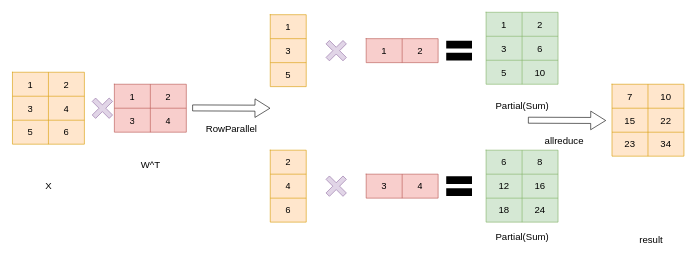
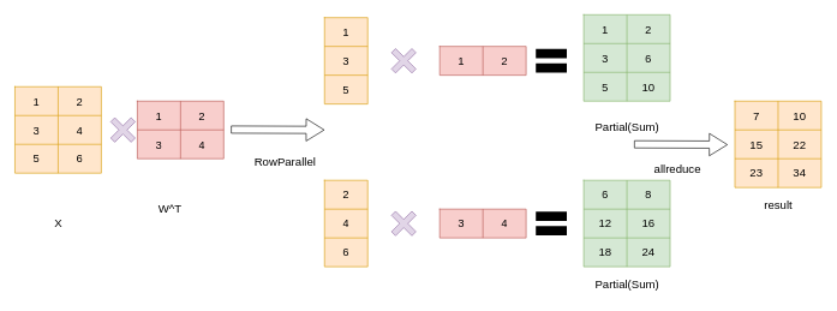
  <mxCell id="0" />
  <mxCell id="1" parent="0" />
  <mxCell id="2" value="" style="shape=table;startSize=0;container=1;collapsible=0;childLayout=tableLayout;fontSize=16;fillColor=#ffe6cc;strokeColor=#d79b00;" vertex="1" parent="1"><mxGeometry x="20" y="120" width="120" height="120" as="geometry" /></mxCell>
  <mxCell id="3" value="" style="shape=tableRow;horizontal=0;startSize=0;swimlaneHead=0;swimlaneBody=0;strokeColor=inherit;top=0;left=0;bottom=0;right=0;collapsible=0;dropTarget=0;fillColor=none;points=[[0,0.5],[1,0.5]];portConstraint=eastwest;fontSize=16;" vertex="1" parent="2"><mxGeometry width="120" height="40" as="geometry" /></mxCell>
  <mxCell id="4" value="1" style="shape=partialRectangle;html=1;whiteSpace=wrap;connectable=0;strokeColor=inherit;overflow=hidden;fillColor=none;top=0;left=0;bottom=0;right=0;pointerEvents=1;fontSize=16;" vertex="1" parent="3"><mxGeometry width="60" height="40" as="geometry"><mxRectangle width="60" height="40" as="alternateBounds" /></mxGeometry></mxCell>
  <mxCell id="5" value="2" style="shape=partialRectangle;html=1;whiteSpace=wrap;connectable=0;strokeColor=inherit;overflow=hidden;fillColor=none;top=0;left=0;bottom=0;right=0;pointerEvents=1;fontSize=16;" vertex="1" parent="3"><mxGeometry x="60" width="60" height="40" as="geometry"><mxRectangle width="60" height="40" as="alternateBounds" /></mxGeometry></mxCell>
  <mxCell id="6" value="" style="shape=tableRow;horizontal=0;startSize=0;swimlaneHead=0;swimlaneBody=0;strokeColor=inherit;top=0;left=0;bottom=0;right=0;collapsible=0;dropTarget=0;fillColor=none;points=[[0,0.5],[1,0.5]];portConstraint=eastwest;fontSize=16;" vertex="1" parent="2"><mxGeometry y="40" width="120" height="40" as="geometry" /></mxCell>
  <mxCell id="7" value="3" style="shape=partialRectangle;html=1;whiteSpace=wrap;connectable=0;strokeColor=inherit;overflow=hidden;fillColor=none;top=0;left=0;bottom=0;right=0;pointerEvents=1;fontSize=16;" vertex="1" parent="6"><mxGeometry width="60" height="40" as="geometry"><mxRectangle width="60" height="40" as="alternateBounds" /></mxGeometry></mxCell>
  <mxCell id="8" value="4" style="shape=partialRectangle;html=1;whiteSpace=wrap;connectable=0;strokeColor=inherit;overflow=hidden;fillColor=none;top=0;left=0;bottom=0;right=0;pointerEvents=1;fontSize=16;" vertex="1" parent="6"><mxGeometry x="60" width="60" height="40" as="geometry"><mxRectangle width="60" height="40" as="alternateBounds" /></mxGeometry></mxCell>
  <mxCell id="9" value="" style="shape=tableRow;horizontal=0;startSize=0;swimlaneHead=0;swimlaneBody=0;strokeColor=inherit;top=0;left=0;bottom=0;right=0;collapsible=0;dropTarget=0;fillColor=none;points=[[0,0.5],[1,0.5]];portConstraint=eastwest;fontSize=16;" vertex="1" parent="2"><mxGeometry y="80" width="120" height="40" as="geometry" /></mxCell>
  <mxCell id="10" value="5" style="shape=partialRectangle;html=1;whiteSpace=wrap;connectable=0;strokeColor=inherit;overflow=hidden;fillColor=none;top=0;left=0;bottom=0;right=0;pointerEvents=1;fontSize=16;" vertex="1" parent="9"><mxGeometry width="60" height="40" as="geometry"><mxRectangle width="60" height="40" as="alternateBounds" /></mxGeometry></mxCell>
  <mxCell id="11" value="6" style="shape=partialRectangle;html=1;whiteSpace=wrap;connectable=0;strokeColor=inherit;overflow=hidden;fillColor=none;top=0;left=0;bottom=0;right=0;pointerEvents=1;fontSize=16;" vertex="1" parent="9"><mxGeometry x="60" width="60" height="40" as="geometry"><mxRectangle width="60" height="40" as="alternateBounds" /></mxGeometry></mxCell>
  <mxCell id="12" value="" style="shape=table;startSize=0;container=1;collapsible=0;childLayout=tableLayout;fontSize=16;fillColor=#f8cecc;strokeColor=#b85450;" vertex="1" parent="1"><mxGeometry x="190" y="140" width="120" height="80" as="geometry" /></mxCell>
  <mxCell id="13" value="" style="shape=tableRow;horizontal=0;startSize=0;swimlaneHead=0;swimlaneBody=0;strokeColor=inherit;top=0;left=0;bottom=0;right=0;collapsible=0;dropTarget=0;fillColor=none;points=[[0,0.5],[1,0.5]];portConstraint=eastwest;fontSize=16;" vertex="1" parent="12"><mxGeometry width="120" height="40" as="geometry" /></mxCell>
  <mxCell id="14" value="1" style="shape=partialRectangle;html=1;whiteSpace=wrap;connectable=0;strokeColor=inherit;overflow=hidden;fillColor=none;top=0;left=0;bottom=0;right=0;pointerEvents=1;fontSize=16;" vertex="1" parent="13"><mxGeometry width="60" height="40" as="geometry"><mxRectangle width="60" height="40" as="alternateBounds" /></mxGeometry></mxCell>
  <mxCell id="15" value="2" style="shape=partialRectangle;html=1;whiteSpace=wrap;connectable=0;strokeColor=inherit;overflow=hidden;fillColor=none;top=0;left=0;bottom=0;right=0;pointerEvents=1;fontSize=16;" vertex="1" parent="13"><mxGeometry x="60" width="60" height="40" as="geometry"><mxRectangle width="60" height="40" as="alternateBounds" /></mxGeometry></mxCell>
  <mxCell id="16" value="" style="shape=tableRow;horizontal=0;startSize=0;swimlaneHead=0;swimlaneBody=0;strokeColor=inherit;top=0;left=0;bottom=0;right=0;collapsible=0;dropTarget=0;fillColor=none;points=[[0,0.5],[1,0.5]];portConstraint=eastwest;fontSize=16;" vertex="1" parent="12"><mxGeometry y="40" width="120" height="40" as="geometry" /></mxCell>
  <mxCell id="17" value="3" style="shape=partialRectangle;html=1;whiteSpace=wrap;connectable=0;strokeColor=inherit;overflow=hidden;fillColor=none;top=0;left=0;bottom=0;right=0;pointerEvents=1;fontSize=16;" vertex="1" parent="16"><mxGeometry width="60" height="40" as="geometry"><mxRectangle width="60" height="40" as="alternateBounds" /></mxGeometry></mxCell>
  <mxCell id="18" value="4" style="shape=partialRectangle;html=1;whiteSpace=wrap;connectable=0;strokeColor=inherit;overflow=hidden;fillColor=none;top=0;left=0;bottom=0;right=0;pointerEvents=1;fontSize=16;" vertex="1" parent="16"><mxGeometry x="60" width="60" height="40" as="geometry"><mxRectangle width="60" height="40" as="alternateBounds" /></mxGeometry></mxCell>
  <mxCell id="19" value="X" style="text;html=1;align=center;verticalAlign=middle;resizable=0;points=[];autosize=1;strokeColor=none;fillColor=none;fontSize=16;" vertex="1" parent="1"><mxGeometry x="65" y="295" width="30" height="30" as="geometry" /></mxCell>
- <mxCell id="20" value="W^T" style="text;html=1;align=center;verticalAlign=middle;resizable=0;points=[];autosize=1;strokeColor=none;fillColor=none;fontSize=16;" vertex="1" parent="1"><mxGeometry x="220" y="260" width="60" height="30" as="geometry" /></mxCell>
+ <mxCell id="20" value="W^T" style="text;html=1;align=center;verticalAlign=middle;resizable=0;points=[];autosize=1;strokeColor=none;fillColor=none;fontSize=16;" vertex="1" parent="1"><mxGeometry x="205" y="275" width="60" height="30" as="geometry" /></mxCell>
  <mxCell id="21" value="" style="shape=flexArrow;endArrow=classic;html=1;rounded=0;fontSize=12;startSize=8;endSize=8;curved=1;" edge="1" parent="1"><mxGeometry width="50" height="50" relative="1" as="geometry"><mxPoint x="320" y="179.5" as="sourcePoint" /><mxPoint x="450" y="180" as="targetPoint" /></mxGeometry></mxCell>
- <mxCell id="22" value="RowParallel" style="text;html=1;align=center;verticalAlign=middle;resizable=0;points=[];autosize=1;strokeColor=none;fillColor=none;fontSize=16;" vertex="1" parent="1"><mxGeometry x="330" y="200" width="110" height="30" as="geometry" /></mxCell>
+ <mxCell id="22" value="RowParallel" style="text;html=1;align=center;verticalAlign=middle;resizable=0;points=[];autosize=1;strokeColor=none;fillColor=none;fontSize=16;" vertex="1" parent="1"><mxGeometry x="340" y="210" width="110" height="30" as="geometry" /></mxCell>
  <mxCell id="23" value="" style="shape=table;startSize=0;container=1;collapsible=0;childLayout=tableLayout;fontSize=16;fillColor=#ffe6cc;strokeColor=#d79b00;" vertex="1" parent="1"><mxGeometry x="450" y="24" width="60" height="120" as="geometry" /></mxCell>
  <mxCell id="24" value="" style="shape=tableRow;horizontal=0;startSize=0;swimlaneHead=0;swimlaneBody=0;strokeColor=inherit;top=0;left=0;bottom=0;right=0;collapsible=0;dropTarget=0;fillColor=none;points=[[0,0.5],[1,0.5]];portConstraint=eastwest;fontSize=16;" vertex="1" parent="23"><mxGeometry width="60" height="40" as="geometry" /></mxCell>
  <mxCell id="25" value="1" style="shape=partialRectangle;html=1;whiteSpace=wrap;connectable=0;strokeColor=inherit;overflow=hidden;fillColor=none;top=0;left=0;bottom=0;right=0;pointerEvents=1;fontSize=16;" vertex="1" parent="24"><mxGeometry width="60" height="40" as="geometry"><mxRectangle width="60" height="40" as="alternateBounds" /></mxGeometry></mxCell>
  <mxCell id="26" value="" style="shape=tableRow;horizontal=0;startSize=0;swimlaneHead=0;swimlaneBody=0;strokeColor=inherit;top=0;left=0;bottom=0;right=0;collapsible=0;dropTarget=0;fillColor=none;points=[[0,0.5],[1,0.5]];portConstraint=eastwest;fontSize=16;" vertex="1" parent="23"><mxGeometry y="40" width="60" height="40" as="geometry" /></mxCell>
  <mxCell id="27" value="3" style="shape=partialRectangle;html=1;whiteSpace=wrap;connectable=0;strokeColor=inherit;overflow=hidden;fillColor=none;top=0;left=0;bottom=0;right=0;pointerEvents=1;fontSize=16;" vertex="1" parent="26"><mxGeometry width="60" height="40" as="geometry"><mxRectangle width="60" height="40" as="alternateBounds" /></mxGeometry></mxCell>
  <mxCell id="28" value="" style="shape=tableRow;horizontal=0;startSize=0;swimlaneHead=0;swimlaneBody=0;strokeColor=inherit;top=0;left=0;bottom=0;right=0;collapsible=0;dropTarget=0;fillColor=none;points=[[0,0.5],[1,0.5]];portConstraint=eastwest;fontSize=16;" vertex="1" parent="23"><mxGeometry y="80" width="60" height="40" as="geometry" /></mxCell>
  <mxCell id="29" value="5" style="shape=partialRectangle;html=1;whiteSpace=wrap;connectable=0;strokeColor=inherit;overflow=hidden;fillColor=none;top=0;left=0;bottom=0;right=0;pointerEvents=1;fontSize=16;" vertex="1" parent="28"><mxGeometry width="60" height="40" as="geometry"><mxRectangle width="60" height="40" as="alternateBounds" /></mxGeometry></mxCell>
  <mxCell id="30" value="" style="shape=cross;whiteSpace=wrap;html=1;rotation=45;fillColor=#e1d5e7;strokeColor=#9673a6;" vertex="1" parent="1"><mxGeometry x="150" y="160" width="40" height="40" as="geometry" /></mxCell>
  <mxCell id="31" value="" style="shape=cross;whiteSpace=wrap;html=1;rotation=45;fillColor=#e1d5e7;strokeColor=#9673a6;" vertex="1" parent="1"><mxGeometry x="540.004" y="64.004" width="40" height="40" as="geometry" /></mxCell>
  <mxCell id="32" value="" style="shape=cross;whiteSpace=wrap;html=1;rotation=45;fillColor=#e1d5e7;strokeColor=#9673a6;" vertex="1" parent="1"><mxGeometry x="540.004" y="290.004" width="40" height="40" as="geometry" /></mxCell>
  <mxCell id="33" value="" style="shape=table;startSize=0;container=1;collapsible=0;childLayout=tableLayout;fontSize=16;fillColor=#ffe6cc;strokeColor=#d79b00;" vertex="1" parent="1"><mxGeometry x="450" y="250" width="60" height="120" as="geometry" /></mxCell>
  <mxCell id="34" value="" style="shape=tableRow;horizontal=0;startSize=0;swimlaneHead=0;swimlaneBody=0;strokeColor=inherit;top=0;left=0;bottom=0;right=0;collapsible=0;dropTarget=0;fillColor=none;points=[[0,0.5],[1,0.5]];portConstraint=eastwest;fontSize=16;" vertex="1" parent="33"><mxGeometry width="60" height="40" as="geometry" /></mxCell>
  <mxCell id="35" value="2" style="shape=partialRectangle;html=1;whiteSpace=wrap;connectable=0;strokeColor=inherit;overflow=hidden;fillColor=none;top=0;left=0;bottom=0;right=0;pointerEvents=1;fontSize=16;" vertex="1" parent="34"><mxGeometry width="60" height="40" as="geometry"><mxRectangle width="60" height="40" as="alternateBounds" /></mxGeometry></mxCell>
  <mxCell id="36" value="" style="shape=tableRow;horizontal=0;startSize=0;swimlaneHead=0;swimlaneBody=0;strokeColor=inherit;top=0;left=0;bottom=0;right=0;collapsible=0;dropTarget=0;fillColor=none;points=[[0,0.5],[1,0.5]];portConstraint=eastwest;fontSize=16;" vertex="1" parent="33"><mxGeometry y="40" width="60" height="40" as="geometry" /></mxCell>
  <mxCell id="37" value="4" style="shape=partialRectangle;html=1;whiteSpace=wrap;connectable=0;strokeColor=inherit;overflow=hidden;fillColor=none;top=0;left=0;bottom=0;right=0;pointerEvents=1;fontSize=16;" vertex="1" parent="36"><mxGeometry width="60" height="40" as="geometry"><mxRectangle width="60" height="40" as="alternateBounds" /></mxGeometry></mxCell>
  <mxCell id="38" value="" style="shape=tableRow;horizontal=0;startSize=0;swimlaneHead=0;swimlaneBody=0;strokeColor=inherit;top=0;left=0;bottom=0;right=0;collapsible=0;dropTarget=0;fillColor=none;points=[[0,0.5],[1,0.5]];portConstraint=eastwest;fontSize=16;" vertex="1" parent="33"><mxGeometry y="80" width="60" height="40" as="geometry" /></mxCell>
  <mxCell id="39" value="6" style="shape=partialRectangle;html=1;whiteSpace=wrap;connectable=0;strokeColor=inherit;overflow=hidden;fillColor=none;top=0;left=0;bottom=0;right=0;pointerEvents=1;fontSize=16;" vertex="1" parent="38"><mxGeometry width="60" height="40" as="geometry"><mxRectangle width="60" height="40" as="alternateBounds" /></mxGeometry></mxCell>
  <mxCell id="40" value="" style="shape=partialRectangle;whiteSpace=wrap;html=1;left=0;right=0;fillColor=none;strokeWidth=13;" vertex="1" parent="1"><mxGeometry x="750" y="74" width="30" height="20" as="geometry" /></mxCell>
  <mxCell id="41" value="" style="shape=partialRectangle;whiteSpace=wrap;html=1;left=0;right=0;fillColor=none;strokeWidth=13;" vertex="1" parent="1"><mxGeometry x="750" y="300" width="30" height="20" as="geometry" /></mxCell>
  <mxCell id="42" value="" style="shape=table;startSize=0;container=1;collapsible=0;childLayout=tableLayout;fontSize=16;fillColor=#d5e8d4;strokeColor=#82b366;" vertex="1" parent="1"><mxGeometry x="810" y="20" width="120" height="120" as="geometry" /></mxCell>
  <mxCell id="43" value="" style="shape=tableRow;horizontal=0;startSize=0;swimlaneHead=0;swimlaneBody=0;strokeColor=inherit;top=0;left=0;bottom=0;right=0;collapsible=0;dropTarget=0;fillColor=none;points=[[0,0.5],[1,0.5]];portConstraint=eastwest;fontSize=16;" vertex="1" parent="42"><mxGeometry width="120" height="40" as="geometry" /></mxCell>
  <mxCell id="44" value="1" style="shape=partialRectangle;html=1;whiteSpace=wrap;connectable=0;strokeColor=inherit;overflow=hidden;fillColor=none;top=0;left=0;bottom=0;right=0;pointerEvents=1;fontSize=16;" vertex="1" parent="43"><mxGeometry width="60" height="40" as="geometry"><mxRectangle width="60" height="40" as="alternateBounds" /></mxGeometry></mxCell>
  <mxCell id="45" value="2" style="shape=partialRectangle;html=1;whiteSpace=wrap;connectable=0;strokeColor=inherit;overflow=hidden;fillColor=none;top=0;left=0;bottom=0;right=0;pointerEvents=1;fontSize=16;" vertex="1" parent="43"><mxGeometry x="60" width="60" height="40" as="geometry"><mxRectangle width="60" height="40" as="alternateBounds" /></mxGeometry></mxCell>
  <mxCell id="46" value="" style="shape=tableRow;horizontal=0;startSize=0;swimlaneHead=0;swimlaneBody=0;strokeColor=inherit;top=0;left=0;bottom=0;right=0;collapsible=0;dropTarget=0;fillColor=none;points=[[0,0.5],[1,0.5]];portConstraint=eastwest;fontSize=16;" vertex="1" parent="42"><mxGeometry y="40" width="120" height="40" as="geometry" /></mxCell>
  <mxCell id="47" value="3" style="shape=partialRectangle;html=1;whiteSpace=wrap;connectable=0;strokeColor=inherit;overflow=hidden;fillColor=none;top=0;left=0;bottom=0;right=0;pointerEvents=1;fontSize=16;" vertex="1" parent="46"><mxGeometry width="60" height="40" as="geometry"><mxRectangle width="60" height="40" as="alternateBounds" /></mxGeometry></mxCell>
  <mxCell id="48" value="6" style="shape=partialRectangle;html=1;whiteSpace=wrap;connectable=0;strokeColor=inherit;overflow=hidden;fillColor=none;top=0;left=0;bottom=0;right=0;pointerEvents=1;fontSize=16;" vertex="1" parent="46"><mxGeometry x="60" width="60" height="40" as="geometry"><mxRectangle width="60" height="40" as="alternateBounds" /></mxGeometry></mxCell>
  <mxCell id="49" value="" style="shape=tableRow;horizontal=0;startSize=0;swimlaneHead=0;swimlaneBody=0;strokeColor=inherit;top=0;left=0;bottom=0;right=0;collapsible=0;dropTarget=0;fillColor=none;points=[[0,0.5],[1,0.5]];portConstraint=eastwest;fontSize=16;" vertex="1" parent="42"><mxGeometry y="80" width="120" height="40" as="geometry" /></mxCell>
  <mxCell id="50" value="5" style="shape=partialRectangle;html=1;whiteSpace=wrap;connectable=0;strokeColor=inherit;overflow=hidden;fillColor=none;top=0;left=0;bottom=0;right=0;pointerEvents=1;fontSize=16;" vertex="1" parent="49"><mxGeometry width="60" height="40" as="geometry"><mxRectangle width="60" height="40" as="alternateBounds" /></mxGeometry></mxCell>
  <mxCell id="51" value="10" style="shape=partialRectangle;html=1;whiteSpace=wrap;connectable=0;strokeColor=inherit;overflow=hidden;fillColor=none;top=0;left=0;bottom=0;right=0;pointerEvents=1;fontSize=16;" vertex="1" parent="49"><mxGeometry x="60" width="60" height="40" as="geometry"><mxRectangle width="60" height="40" as="alternateBounds" /></mxGeometry></mxCell>
  <mxCell id="52" value="" style="shape=table;startSize=0;container=1;collapsible=0;childLayout=tableLayout;fontSize=16;fillColor=#d5e8d4;strokeColor=#82b366;" vertex="1" parent="1"><mxGeometry x="810" y="250" width="120" height="120" as="geometry" /></mxCell>
  <mxCell id="53" value="" style="shape=tableRow;horizontal=0;startSize=0;swimlaneHead=0;swimlaneBody=0;strokeColor=inherit;top=0;left=0;bottom=0;right=0;collapsible=0;dropTarget=0;fillColor=none;points=[[0,0.5],[1,0.5]];portConstraint=eastwest;fontSize=16;" vertex="1" parent="52"><mxGeometry width="120" height="40" as="geometry" /></mxCell>
  <mxCell id="54" value="6" style="shape=partialRectangle;html=1;whiteSpace=wrap;connectable=0;strokeColor=inherit;overflow=hidden;fillColor=none;top=0;left=0;bottom=0;right=0;pointerEvents=1;fontSize=16;" vertex="1" parent="53"><mxGeometry width="60" height="40" as="geometry"><mxRectangle width="60" height="40" as="alternateBounds" /></mxGeometry></mxCell>
  <mxCell id="55" value="8" style="shape=partialRectangle;html=1;whiteSpace=wrap;connectable=0;strokeColor=inherit;overflow=hidden;fillColor=none;top=0;left=0;bottom=0;right=0;pointerEvents=1;fontSize=16;" vertex="1" parent="53"><mxGeometry x="60" width="60" height="40" as="geometry"><mxRectangle width="60" height="40" as="alternateBounds" /></mxGeometry></mxCell>
  <mxCell id="56" value="" style="shape=tableRow;horizontal=0;startSize=0;swimlaneHead=0;swimlaneBody=0;strokeColor=inherit;top=0;left=0;bottom=0;right=0;collapsible=0;dropTarget=0;fillColor=none;points=[[0,0.5],[1,0.5]];portConstraint=eastwest;fontSize=16;" vertex="1" parent="52"><mxGeometry y="40" width="120" height="40" as="geometry" /></mxCell>
  <mxCell id="57" value="12" style="shape=partialRectangle;html=1;whiteSpace=wrap;connectable=0;strokeColor=inherit;overflow=hidden;fillColor=none;top=0;left=0;bottom=0;right=0;pointerEvents=1;fontSize=16;" vertex="1" parent="56"><mxGeometry width="60" height="40" as="geometry"><mxRectangle width="60" height="40" as="alternateBounds" /></mxGeometry></mxCell>
  <mxCell id="58" value="16" style="shape=partialRectangle;html=1;whiteSpace=wrap;connectable=0;strokeColor=inherit;overflow=hidden;fillColor=none;top=0;left=0;bottom=0;right=0;pointerEvents=1;fontSize=16;" vertex="1" parent="56"><mxGeometry x="60" width="60" height="40" as="geometry"><mxRectangle width="60" height="40" as="alternateBounds" /></mxGeometry></mxCell>
  <mxCell id="59" value="" style="shape=tableRow;horizontal=0;startSize=0;swimlaneHead=0;swimlaneBody=0;strokeColor=inherit;top=0;left=0;bottom=0;right=0;collapsible=0;dropTarget=0;fillColor=none;points=[[0,0.5],[1,0.5]];portConstraint=eastwest;fontSize=16;" vertex="1" parent="52"><mxGeometry y="80" width="120" height="40" as="geometry" /></mxCell>
  <mxCell id="60" value="18" style="shape=partialRectangle;html=1;whiteSpace=wrap;connectable=0;strokeColor=inherit;overflow=hidden;fillColor=none;top=0;left=0;bottom=0;right=0;pointerEvents=1;fontSize=16;" vertex="1" parent="59"><mxGeometry width="60" height="40" as="geometry"><mxRectangle width="60" height="40" as="alternateBounds" /></mxGeometry></mxCell>
  <mxCell id="61" value="24" style="shape=partialRectangle;html=1;whiteSpace=wrap;connectable=0;strokeColor=inherit;overflow=hidden;fillColor=none;top=0;left=0;bottom=0;right=0;pointerEvents=1;fontSize=16;" vertex="1" parent="59"><mxGeometry x="60" width="60" height="40" as="geometry"><mxRectangle width="60" height="40" as="alternateBounds" /></mxGeometry></mxCell>
  <mxCell id="62" value="Partial(Sum)" style="text;html=1;align=center;verticalAlign=middle;resizable=0;points=[];autosize=1;strokeColor=none;fillColor=none;fontSize=16;" vertex="1" parent="1"><mxGeometry x="815" y="160" width="110" height="30" as="geometry" /></mxCell>
  <mxCell id="63" value="" style="shape=table;startSize=0;container=1;collapsible=0;childLayout=tableLayout;fontSize=16;fillColor=#ffe6cc;strokeColor=#d79b00;" vertex="1" parent="1"><mxGeometry x="1020" y="140" width="120" height="120" as="geometry" /></mxCell>
  <mxCell id="64" value="" style="shape=tableRow;horizontal=0;startSize=0;swimlaneHead=0;swimlaneBody=0;strokeColor=inherit;top=0;left=0;bottom=0;right=0;collapsible=0;dropTarget=0;fillColor=none;points=[[0,0.5],[1,0.5]];portConstraint=eastwest;fontSize=16;" vertex="1" parent="63"><mxGeometry width="120" height="40" as="geometry" /></mxCell>
  <mxCell id="65" value="7" style="shape=partialRectangle;html=1;whiteSpace=wrap;connectable=0;strokeColor=inherit;overflow=hidden;fillColor=none;top=0;left=0;bottom=0;right=0;pointerEvents=1;fontSize=16;" vertex="1" parent="64"><mxGeometry width="60" height="40" as="geometry"><mxRectangle width="60" height="40" as="alternateBounds" /></mxGeometry></mxCell>
  <mxCell id="66" value="10" style="shape=partialRectangle;html=1;whiteSpace=wrap;connectable=0;strokeColor=inherit;overflow=hidden;fillColor=none;top=0;left=0;bottom=0;right=0;pointerEvents=1;fontSize=16;" vertex="1" parent="64"><mxGeometry x="60" width="60" height="40" as="geometry"><mxRectangle width="60" height="40" as="alternateBounds" /></mxGeometry></mxCell>
  <mxCell id="67" value="" style="shape=tableRow;horizontal=0;startSize=0;swimlaneHead=0;swimlaneBody=0;strokeColor=inherit;top=0;left=0;bottom=0;right=0;collapsible=0;dropTarget=0;fillColor=none;points=[[0,0.5],[1,0.5]];portConstraint=eastwest;fontSize=16;" vertex="1" parent="63"><mxGeometry y="40" width="120" height="40" as="geometry" /></mxCell>
  <mxCell id="68" value="15" style="shape=partialRectangle;html=1;whiteSpace=wrap;connectable=0;strokeColor=inherit;overflow=hidden;fillColor=none;top=0;left=0;bottom=0;right=0;pointerEvents=1;fontSize=16;" vertex="1" parent="67"><mxGeometry width="60" height="40" as="geometry"><mxRectangle width="60" height="40" as="alternateBounds" /></mxGeometry></mxCell>
  <mxCell id="69" value="22" style="shape=partialRectangle;html=1;whiteSpace=wrap;connectable=0;strokeColor=inherit;overflow=hidden;fillColor=none;top=0;left=0;bottom=0;right=0;pointerEvents=1;fontSize=16;" vertex="1" parent="67"><mxGeometry x="60" width="60" height="40" as="geometry"><mxRectangle width="60" height="40" as="alternateBounds" /></mxGeometry></mxCell>
  <mxCell id="70" value="" style="shape=tableRow;horizontal=0;startSize=0;swimlaneHead=0;swimlaneBody=0;strokeColor=inherit;top=0;left=0;bottom=0;right=0;collapsible=0;dropTarget=0;fillColor=none;points=[[0,0.5],[1,0.5]];portConstraint=eastwest;fontSize=16;" vertex="1" parent="63"><mxGeometry y="80" width="120" height="40" as="geometry" /></mxCell>
  <mxCell id="71" value="23" style="shape=partialRectangle;html=1;whiteSpace=wrap;connectable=0;strokeColor=inherit;overflow=hidden;fillColor=none;top=0;left=0;bottom=0;right=0;pointerEvents=1;fontSize=16;" vertex="1" parent="70"><mxGeometry width="60" height="40" as="geometry"><mxRectangle width="60" height="40" as="alternateBounds" /></mxGeometry></mxCell>
  <mxCell id="72" value="34" style="shape=partialRectangle;html=1;whiteSpace=wrap;connectable=0;strokeColor=inherit;overflow=hidden;fillColor=none;top=0;left=0;bottom=0;right=0;pointerEvents=1;fontSize=16;" vertex="1" parent="70"><mxGeometry x="60" width="60" height="40" as="geometry"><mxRectangle width="60" height="40" as="alternateBounds" /></mxGeometry></mxCell>
  <mxCell id="73" value="" style="shape=flexArrow;endArrow=classic;html=1;rounded=0;fontSize=12;startSize=8;endSize=8;curved=1;" edge="1" parent="1"><mxGeometry width="50" height="50" relative="1" as="geometry"><mxPoint x="880" y="200" as="sourcePoint" /><mxPoint x="1010" y="200.5" as="targetPoint" /></mxGeometry></mxCell>
- <mxCell id="74" value="result" style="text;html=1;align=center;verticalAlign=middle;resizable=0;points=[];autosize=1;strokeColor=none;fillColor=none;fontSize=16;" vertex="1" parent="1"><mxGeometry x="1055" y="385" width="60" height="30" as="geometry" /></mxCell>
+ <mxCell id="74" value="result" style="text;html=1;align=center;verticalAlign=middle;resizable=0;points=[];autosize=1;strokeColor=none;fillColor=none;fontSize=16;" vertex="1" parent="1"><mxGeometry x="1050" y="270" width="60" height="30" as="geometry" /></mxCell>
  <mxCell id="75" value="allreduce" style="text;html=1;align=center;verticalAlign=middle;resizable=0;points=[];autosize=1;strokeColor=none;fillColor=none;fontSize=16;" vertex="1" parent="1"><mxGeometry x="895" y="220" width="90" height="30" as="geometry" /></mxCell>
  <mxCell id="76" value="" style="shape=table;startSize=0;container=1;collapsible=0;childLayout=tableLayout;fontSize=16;fillColor=#f8cecc;strokeColor=#b85450;" vertex="1" parent="1"><mxGeometry x="610" y="64" width="120" height="40" as="geometry" /></mxCell>
  <mxCell id="77" value="" style="shape=tableRow;horizontal=0;startSize=0;swimlaneHead=0;swimlaneBody=0;strokeColor=inherit;top=0;left=0;bottom=0;right=0;collapsible=0;dropTarget=0;fillColor=none;points=[[0,0.5],[1,0.5]];portConstraint=eastwest;fontSize=16;" vertex="1" parent="76"><mxGeometry width="120" height="40" as="geometry" /></mxCell>
  <mxCell id="78" value="1" style="shape=partialRectangle;html=1;whiteSpace=wrap;connectable=0;strokeColor=inherit;overflow=hidden;fillColor=none;top=0;left=0;bottom=0;right=0;pointerEvents=1;fontSize=16;" vertex="1" parent="77"><mxGeometry width="60" height="40" as="geometry"><mxRectangle width="60" height="40" as="alternateBounds" /></mxGeometry></mxCell>
  <mxCell id="79" value="2" style="shape=partialRectangle;html=1;whiteSpace=wrap;connectable=0;strokeColor=inherit;overflow=hidden;fillColor=none;top=0;left=0;bottom=0;right=0;pointerEvents=1;fontSize=16;" vertex="1" parent="77"><mxGeometry x="60" width="60" height="40" as="geometry"><mxRectangle width="60" height="40" as="alternateBounds" /></mxGeometry></mxCell>
  <mxCell id="80" value="" style="shape=table;startSize=0;container=1;collapsible=0;childLayout=tableLayout;fontSize=16;fillColor=#f8cecc;strokeColor=#b85450;" vertex="1" parent="1"><mxGeometry x="610" y="290" width="120" height="40" as="geometry" /></mxCell>
  <mxCell id="81" value="" style="shape=tableRow;horizontal=0;startSize=0;swimlaneHead=0;swimlaneBody=0;strokeColor=inherit;top=0;left=0;bottom=0;right=0;collapsible=0;dropTarget=0;fillColor=none;points=[[0,0.5],[1,0.5]];portConstraint=eastwest;fontSize=16;" vertex="1" parent="80"><mxGeometry width="120" height="40" as="geometry" /></mxCell>
  <mxCell id="82" value="3" style="shape=partialRectangle;html=1;whiteSpace=wrap;connectable=0;strokeColor=inherit;overflow=hidden;fillColor=none;top=0;left=0;bottom=0;right=0;pointerEvents=1;fontSize=16;" vertex="1" parent="81"><mxGeometry width="60" height="40" as="geometry"><mxRectangle width="60" height="40" as="alternateBounds" /></mxGeometry></mxCell>
  <mxCell id="83" value="4" style="shape=partialRectangle;html=1;whiteSpace=wrap;connectable=0;strokeColor=inherit;overflow=hidden;fillColor=none;top=0;left=0;bottom=0;right=0;pointerEvents=1;fontSize=16;" vertex="1" parent="81"><mxGeometry x="60" width="60" height="40" as="geometry"><mxRectangle width="60" height="40" as="alternateBounds" /></mxGeometry></mxCell>
  <mxCell id="84" value="Partial(Sum)" style="text;html=1;align=center;verticalAlign=middle;resizable=0;points=[];autosize=1;strokeColor=none;fillColor=none;fontSize=16;" vertex="1" parent="1"><mxGeometry x="815" y="380" width="110" height="30" as="geometry" /></mxCell>
